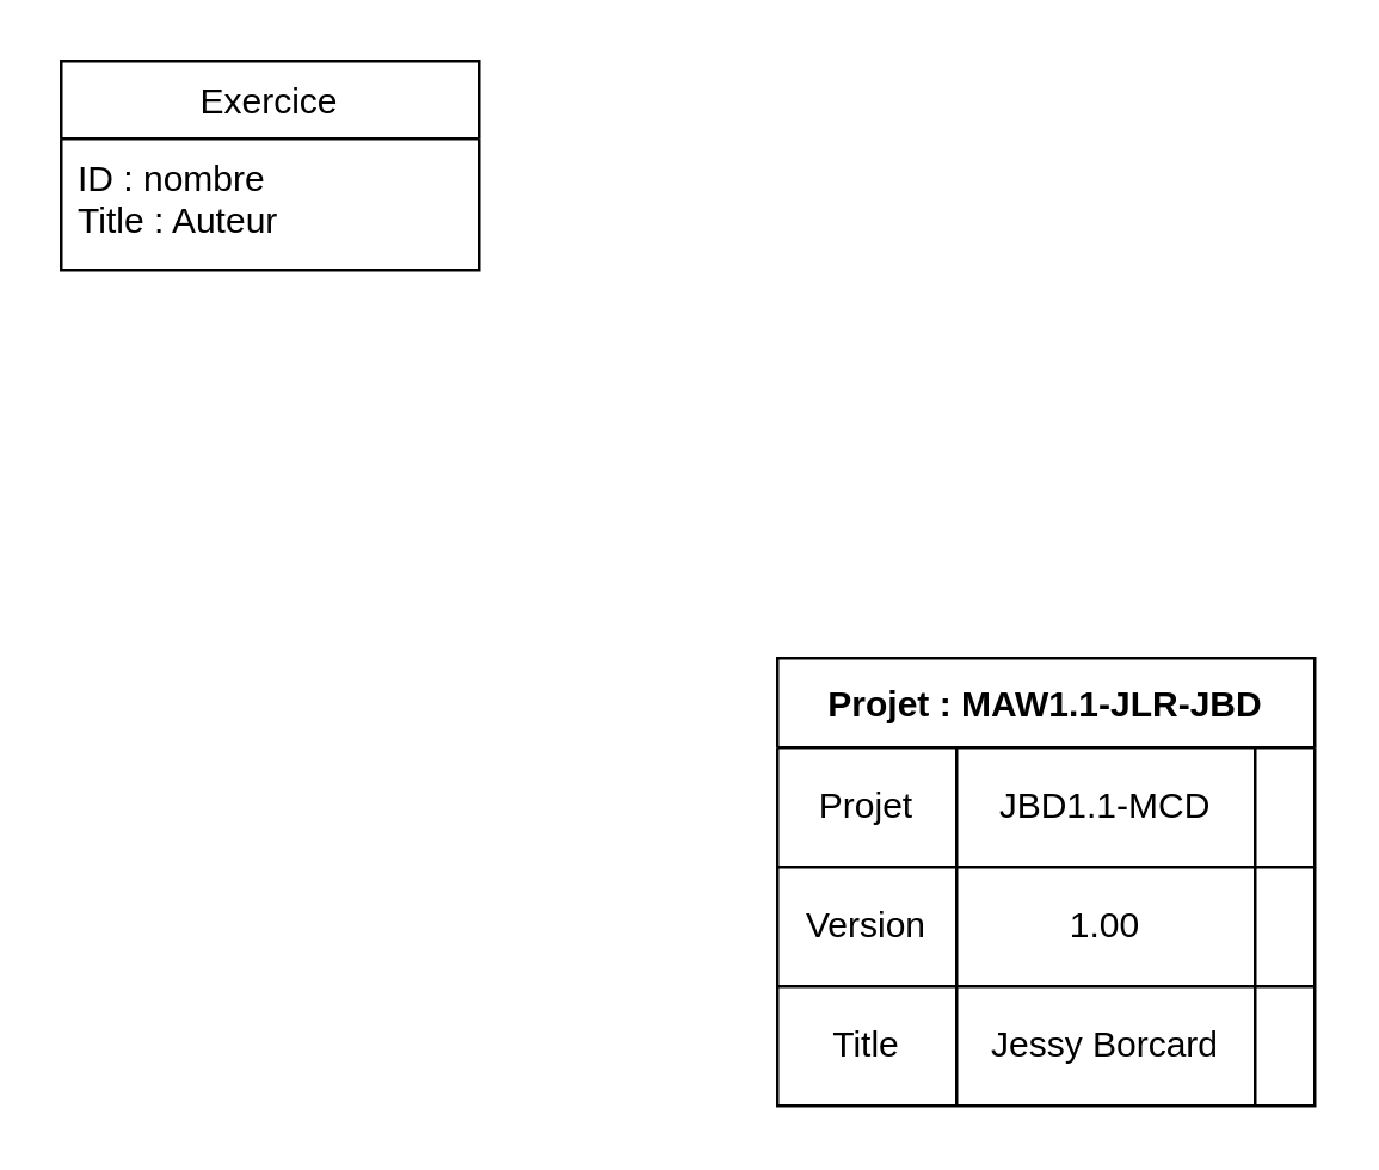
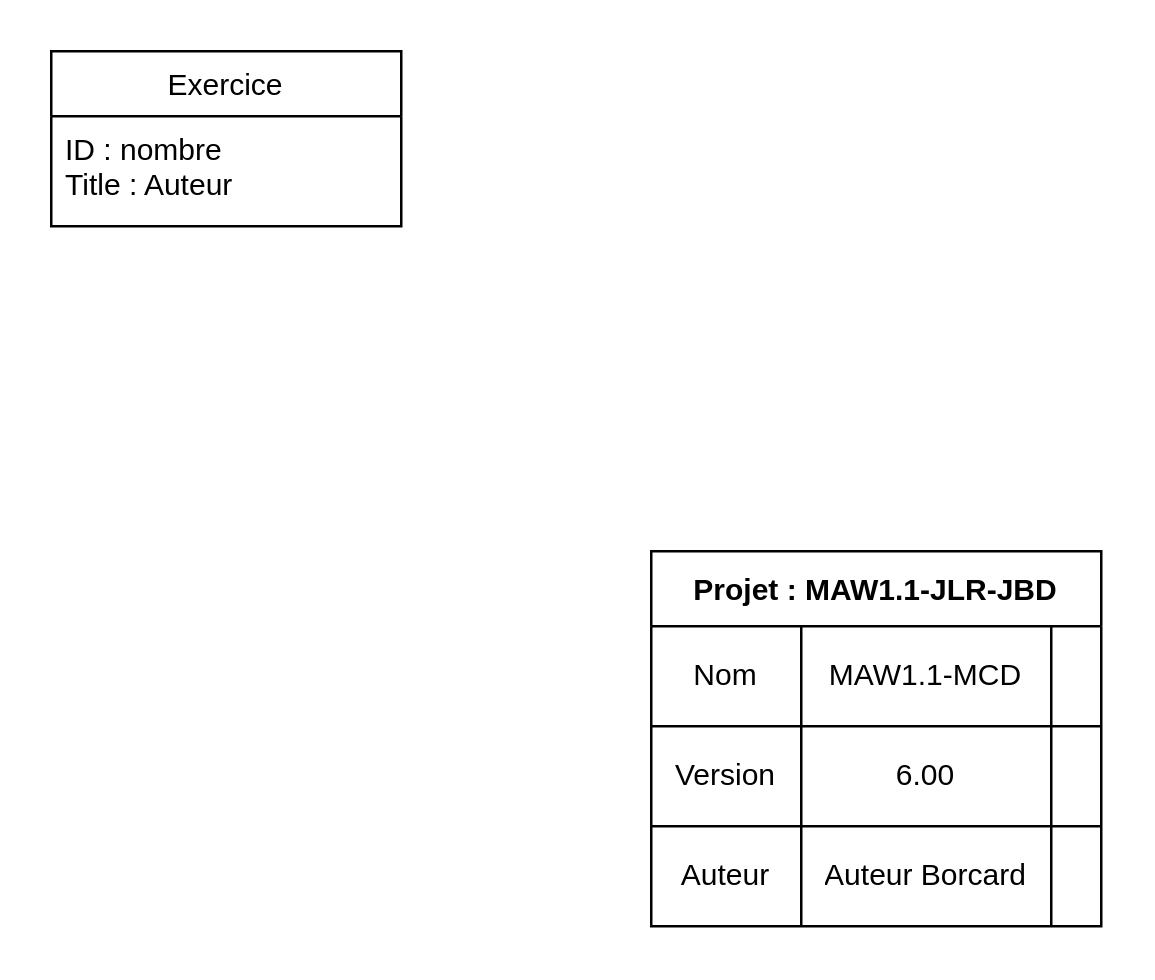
  <mxCell id="0" />
  <mxCell id="1" parent="0" />
  <mxCell id="2" value="Exercice" style="swimlane;fontStyle=0;childLayout=stackLayout;horizontal=1;startSize=26;fillColor=none;horizontalStack=0;resizeParent=1;resizeParentMax=0;resizeLast=0;collapsible=1;marginBottom=0;" vertex="1" parent="1"><mxGeometry x="20" y="20" width="140" height="70" as="geometry" /></mxCell>
  <mxCell id="3" value="ID : nombre&#10;Title : Auteur" style="text;strokeColor=none;fillColor=none;align=left;verticalAlign=top;spacingLeft=4;spacingRight=4;overflow=hidden;rotatable=0;points=[[0,0.5],[1,0.5]];portConstraint=eastwest;" vertex="1" parent="2"><mxGeometry y="26" width="140" height="44" as="geometry" /></mxCell>
  <mxCell id="4" value="Projet : MAW1.1-JLR-JBD" style="shape=table;startSize=30;container=1;collapsible=0;childLayout=tableLayout;fontStyle=1;align=center;" vertex="1" parent="1"><mxGeometry x="260" y="220" width="180" height="150" as="geometry" /></mxCell>
  <mxCell id="5" value="" style="shape=tableRow;horizontal=0;startSize=0;swimlaneHead=0;swimlaneBody=0;top=0;left=0;bottom=0;right=0;collapsible=0;dropTarget=0;fillColor=none;points=[[0,0.5],[1,0.5]];portConstraint=eastwest;" vertex="1" parent="4"><mxGeometry y="30" width="180" height="40" as="geometry" /></mxCell>
- <mxCell id="6" value="Projet" style="shape=partialRectangle;html=1;whiteSpace=wrap;connectable=0;fillColor=none;top=0;left=0;bottom=0;right=0;overflow=hidden;" vertex="1" parent="5"><mxGeometry width="60" height="40" as="geometry"><mxRectangle width="60" height="40" as="alternateBounds" /></mxGeometry></mxCell>
- <mxCell id="7" value="JBD1.1-MCD" style="shape=partialRectangle;html=1;whiteSpace=wrap;connectable=0;fillColor=none;top=0;left=0;bottom=0;right=0;overflow=hidden;" vertex="1" parent="5"><mxGeometry x="60" width="100" height="40" as="geometry"><mxRectangle width="100" height="40" as="alternateBounds" /></mxGeometry></mxCell>
+ <mxCell id="6" value="Nom" style="shape=partialRectangle;html=1;whiteSpace=wrap;connectable=0;fillColor=none;top=0;left=0;bottom=0;right=0;overflow=hidden;" vertex="1" parent="5"><mxGeometry width="60" height="40" as="geometry"><mxRectangle width="60" height="40" as="alternateBounds" /></mxGeometry></mxCell>
+ <mxCell id="7" value="MAW1.1-MCD" style="shape=partialRectangle;html=1;whiteSpace=wrap;connectable=0;fillColor=none;top=0;left=0;bottom=0;right=0;overflow=hidden;" vertex="1" parent="5"><mxGeometry x="60" width="100" height="40" as="geometry"><mxRectangle width="100" height="40" as="alternateBounds" /></mxGeometry></mxCell>
  <mxCell id="8" value="" style="shape=partialRectangle;html=1;whiteSpace=wrap;connectable=0;fillColor=none;top=0;left=0;bottom=0;right=0;overflow=hidden;" vertex="1" parent="5"><mxGeometry x="160" width="20" height="40" as="geometry"><mxRectangle width="20" height="40" as="alternateBounds" /></mxGeometry></mxCell>
  <mxCell id="9" value="" style="shape=tableRow;horizontal=0;startSize=0;swimlaneHead=0;swimlaneBody=0;top=0;left=0;bottom=0;right=0;collapsible=0;dropTarget=0;fillColor=none;points=[[0,0.5],[1,0.5]];portConstraint=eastwest;" vertex="1" parent="4"><mxGeometry y="70" width="180" height="40" as="geometry" /></mxCell>
  <mxCell id="10" value="Version" style="shape=partialRectangle;html=1;whiteSpace=wrap;connectable=0;fillColor=none;top=0;left=0;bottom=0;right=0;overflow=hidden;" vertex="1" parent="9"><mxGeometry width="60" height="40" as="geometry"><mxRectangle width="60" height="40" as="alternateBounds" /></mxGeometry></mxCell>
- <mxCell id="11" value="1.00" style="shape=partialRectangle;html=1;whiteSpace=wrap;connectable=0;fillColor=none;top=0;left=0;bottom=0;right=0;overflow=hidden;" vertex="1" parent="9"><mxGeometry x="60" width="100" height="40" as="geometry"><mxRectangle width="100" height="40" as="alternateBounds" /></mxGeometry></mxCell>
+ <mxCell id="11" value="6.00" style="shape=partialRectangle;html=1;whiteSpace=wrap;connectable=0;fillColor=none;top=0;left=0;bottom=0;right=0;overflow=hidden;" vertex="1" parent="9"><mxGeometry x="60" width="100" height="40" as="geometry"><mxRectangle width="100" height="40" as="alternateBounds" /></mxGeometry></mxCell>
  <mxCell id="12" value="" style="shape=partialRectangle;html=1;whiteSpace=wrap;connectable=0;fillColor=none;top=0;left=0;bottom=0;right=0;overflow=hidden;" vertex="1" parent="9"><mxGeometry x="160" width="20" height="40" as="geometry"><mxRectangle width="20" height="40" as="alternateBounds" /></mxGeometry></mxCell>
  <mxCell id="13" value="" style="shape=tableRow;horizontal=0;startSize=0;swimlaneHead=0;swimlaneBody=0;top=0;left=0;bottom=0;right=0;collapsible=0;dropTarget=0;fillColor=none;points=[[0,0.5],[1,0.5]];portConstraint=eastwest;" vertex="1" parent="4"><mxGeometry y="110" width="180" height="40" as="geometry" /></mxCell>
- <mxCell id="14" value="Title" style="shape=partialRectangle;html=1;whiteSpace=wrap;connectable=0;fillColor=none;top=0;left=0;bottom=0;right=0;overflow=hidden;" vertex="1" parent="13"><mxGeometry width="60" height="40" as="geometry"><mxRectangle width="60" height="40" as="alternateBounds" /></mxGeometry></mxCell>
- <mxCell id="15" value="Jessy Borcard" style="shape=partialRectangle;html=1;whiteSpace=wrap;connectable=0;fillColor=none;top=0;left=0;bottom=0;right=0;overflow=hidden;" vertex="1" parent="13"><mxGeometry x="60" width="100" height="40" as="geometry"><mxRectangle width="100" height="40" as="alternateBounds" /></mxGeometry></mxCell>
+ <mxCell id="14" value="Auteur" style="shape=partialRectangle;html=1;whiteSpace=wrap;connectable=0;fillColor=none;top=0;left=0;bottom=0;right=0;overflow=hidden;" vertex="1" parent="13"><mxGeometry width="60" height="40" as="geometry"><mxRectangle width="60" height="40" as="alternateBounds" /></mxGeometry></mxCell>
+ <mxCell id="15" value="Auteur Borcard" style="shape=partialRectangle;html=1;whiteSpace=wrap;connectable=0;fillColor=none;top=0;left=0;bottom=0;right=0;overflow=hidden;" vertex="1" parent="13"><mxGeometry x="60" width="100" height="40" as="geometry"><mxRectangle width="100" height="40" as="alternateBounds" /></mxGeometry></mxCell>
  <mxCell id="16" value="" style="shape=partialRectangle;html=1;whiteSpace=wrap;connectable=0;fillColor=none;top=0;left=0;bottom=0;right=0;overflow=hidden;" vertex="1" parent="13"><mxGeometry x="160" width="20" height="40" as="geometry"><mxRectangle width="20" height="40" as="alternateBounds" /></mxGeometry></mxCell>
